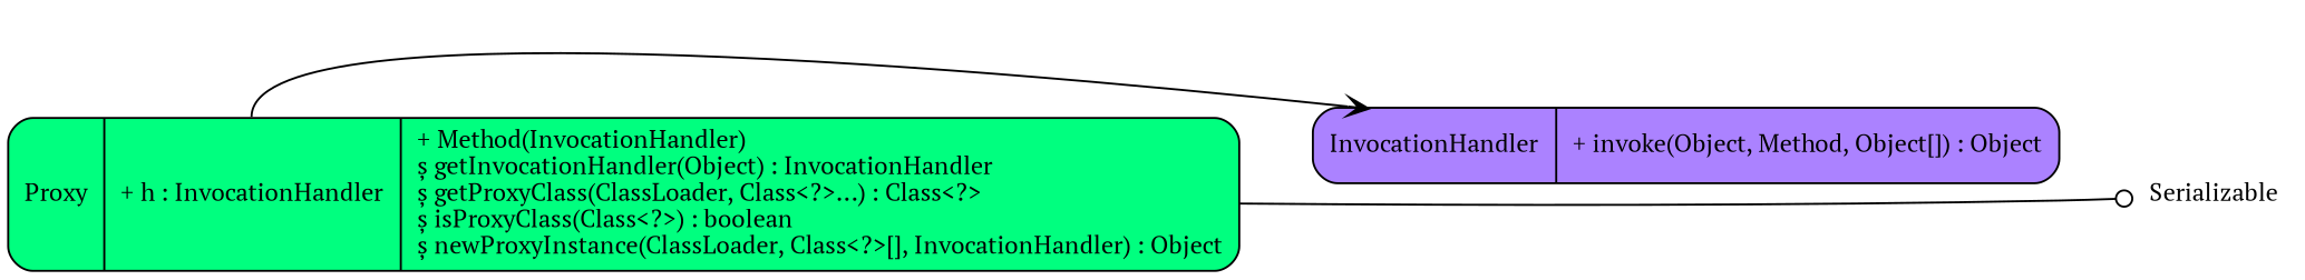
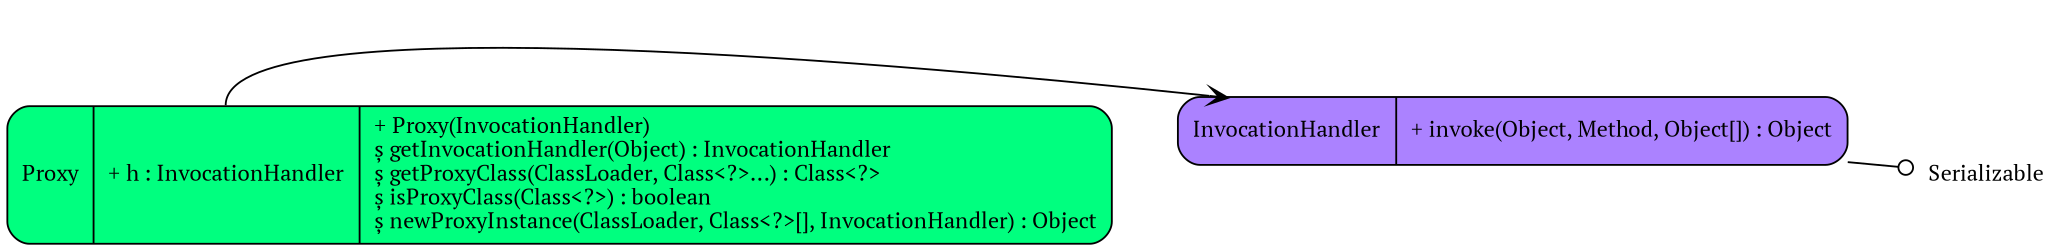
  digraph {
    fontname="PT Serif"
    fontsize=12
    rankdir=LR
    node [fontname="PT Serif" fontsize=12 shape=record style="rounded, filled"]
    edge [fontname="PT Serif" fontsize=12]
    n1 [fillcolor=mediumpurple1 label="{<f0>InvocationHandler|<f2>+ invoke(Object, Method, Object[]) : Object\l}"]
-   n2 [fillcolor=springgreen label="{<f0>Proxy|<f1>+ h : InvocationHandler\l|<f2>+ Method(InvocationHandler)\l&#537; getInvocationHandler(Object) : InvocationHandler\l&#537; getProxyClass(ClassLoader, Class&lt;?&gt;...) : Class&lt;?&gt;\l&#537; isProxyClass(Class&lt;?&gt;) : boolean\l&#537; newProxyInstance(ClassLoader, Class&lt;?&gt;[], InvocationHandler) : Object\l}"]
+   n2 [fillcolor=springgreen label="{<f0>Proxy|<f1>+ h : InvocationHandler\l|<f2>+ Proxy(InvocationHandler)\l&#537; getInvocationHandler(Object) : InvocationHandler\l&#537; getProxyClass(ClassLoader, Class&lt;?&gt;...) : Class&lt;?&gt;\l&#537; isProxyClass(Class&lt;?&gt;) : boolean\l&#537; newProxyInstance(ClassLoader, Class&lt;?&gt;[], InvocationHandler) : Object\l}"]
    n3 [label=Serializable shape=plaintext style=""]
    n2 -> n1 [arrowhead=vee tailport=f1]
-   n2 -> n3 [arrowhead=odot]
+   n1 -> n3 [arrowhead=odot]
  }
